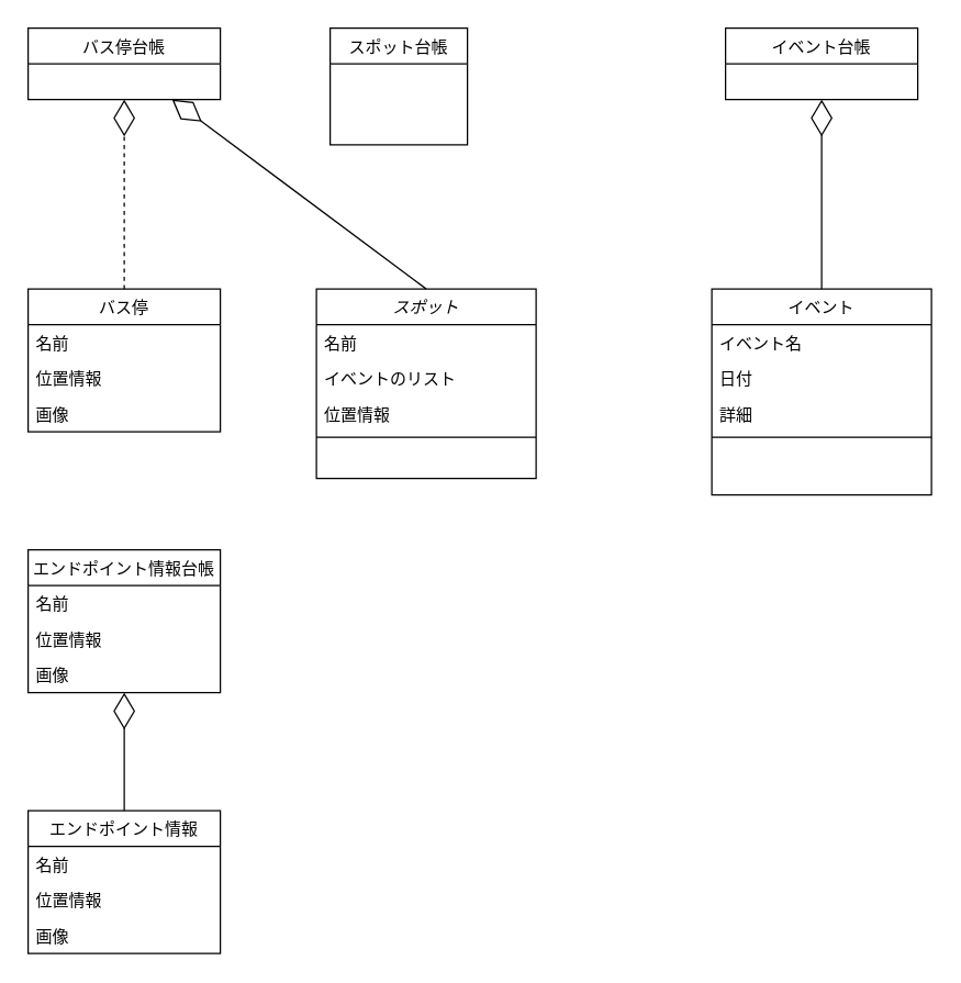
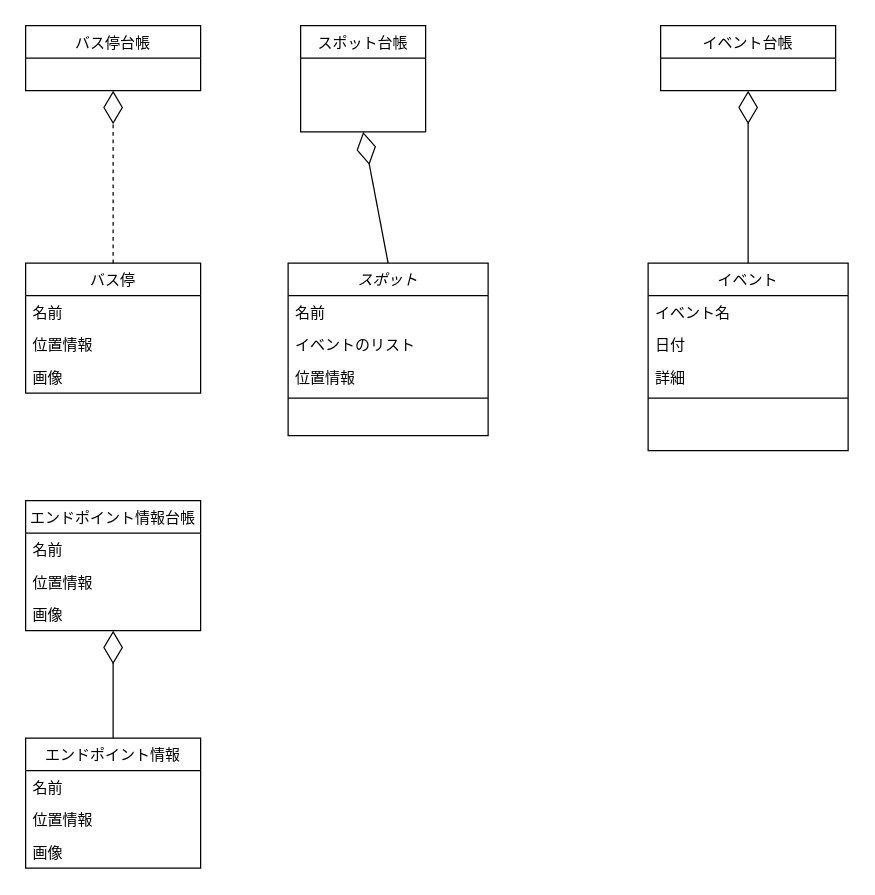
  <mxCell id="0" />
  <mxCell id="1" parent="0" />
  <mxCell id="2" value="スポット" style="swimlane;fontStyle=2;align=center;verticalAlign=top;childLayout=stackLayout;horizontal=1;startSize=26;horizontalStack=0;resizeParent=1;resizeLast=0;collapsible=1;marginBottom=0;rounded=0;shadow=0;strokeWidth=1;" parent="1" vertex="1"><mxGeometry x="230" y="210" width="160" height="138" as="geometry"><mxRectangle x="230" y="140" width="160" height="26" as="alternateBounds" /></mxGeometry></mxCell>
  <mxCell id="3" value="名前" style="text;align=left;verticalAlign=top;spacingLeft=4;spacingRight=4;overflow=hidden;rotatable=0;points=[[0,0.5],[1,0.5]];portConstraint=eastwest;" parent="2" vertex="1"><mxGeometry y="26" width="160" height="26" as="geometry" /></mxCell>
  <mxCell id="4" value="イベントのリスト" style="text;align=left;verticalAlign=top;spacingLeft=4;spacingRight=4;overflow=hidden;rotatable=0;points=[[0,0.5],[1,0.5]];portConstraint=eastwest;" vertex="1" parent="2"><mxGeometry y="52" width="160" height="26" as="geometry" /></mxCell>
  <mxCell id="5" value="位置情報" style="text;align=left;verticalAlign=top;spacingLeft=4;spacingRight=4;overflow=hidden;rotatable=0;points=[[0,0.5],[1,0.5]];portConstraint=eastwest;rounded=0;shadow=0;html=0;" parent="2" vertex="1"><mxGeometry y="78" width="160" height="26" as="geometry" /></mxCell>
  <mxCell id="6" value="" style="line;html=1;strokeWidth=1;align=left;verticalAlign=middle;spacingTop=-1;spacingLeft=3;spacingRight=3;rotatable=0;labelPosition=right;points=[];portConstraint=eastwest;" parent="2" vertex="1"><mxGeometry y="104" width="160" height="8" as="geometry" /></mxCell>
  <mxCell id="7" value="イベント" style="swimlane;fontStyle=0;align=center;verticalAlign=top;childLayout=stackLayout;horizontal=1;startSize=26;horizontalStack=0;resizeParent=1;resizeLast=0;collapsible=1;marginBottom=0;rounded=0;shadow=0;strokeWidth=1;" parent="1" vertex="1"><mxGeometry x="518" y="210" width="160" height="150" as="geometry"><mxRectangle x="550" y="140" width="160" height="26" as="alternateBounds" /></mxGeometry></mxCell>
  <mxCell id="8" value="イベント名" style="text;align=left;verticalAlign=top;spacingLeft=4;spacingRight=4;overflow=hidden;rotatable=0;points=[[0,0.5],[1,0.5]];portConstraint=eastwest;" vertex="1" parent="7"><mxGeometry y="26" width="160" height="26" as="geometry" /></mxCell>
  <mxCell id="9" value="日付" style="text;align=left;verticalAlign=top;spacingLeft=4;spacingRight=4;overflow=hidden;rotatable=0;points=[[0,0.5],[1,0.5]];portConstraint=eastwest;" vertex="1" parent="7"><mxGeometry y="52" width="160" height="26" as="geometry" /></mxCell>
  <mxCell id="10" value="詳細" style="text;align=left;verticalAlign=top;spacingLeft=4;spacingRight=4;overflow=hidden;rotatable=0;points=[[0,0.5],[1,0.5]];portConstraint=eastwest;" parent="7" vertex="1"><mxGeometry y="78" width="160" height="26" as="geometry" /></mxCell>
  <mxCell id="11" value="" style="line;html=1;strokeWidth=1;align=left;verticalAlign=middle;spacingTop=-1;spacingLeft=3;spacingRight=3;rotatable=0;labelPosition=right;points=[];portConstraint=eastwest;" parent="7" vertex="1"><mxGeometry y="104" width="160" height="8" as="geometry" /></mxCell>
  <mxCell id="12" value="イベント台帳" style="swimlane;fontStyle=0;childLayout=stackLayout;horizontal=1;startSize=26;fillColor=none;horizontalStack=0;resizeParent=1;resizeParentMax=0;resizeLast=0;collapsible=1;marginBottom=0;" vertex="1" parent="1"><mxGeometry x="528" y="20" width="140" height="52" as="geometry" /></mxCell>
  <mxCell id="13" value="バス停" style="swimlane;fontStyle=0;childLayout=stackLayout;horizontal=1;startSize=26;fillColor=none;horizontalStack=0;resizeParent=1;resizeParentMax=0;resizeLast=0;collapsible=1;marginBottom=0;" vertex="1" parent="1"><mxGeometry x="20" y="210" width="140" height="104" as="geometry" /></mxCell>
  <mxCell id="14" value="名前" style="text;strokeColor=none;fillColor=none;align=left;verticalAlign=top;spacingLeft=4;spacingRight=4;overflow=hidden;rotatable=0;points=[[0,0.5],[1,0.5]];portConstraint=eastwest;" vertex="1" parent="13"><mxGeometry y="26" width="140" height="26" as="geometry" /></mxCell>
  <mxCell id="15" value="位置情報" style="text;strokeColor=none;fillColor=none;align=left;verticalAlign=top;spacingLeft=4;spacingRight=4;overflow=hidden;rotatable=0;points=[[0,0.5],[1,0.5]];portConstraint=eastwest;" vertex="1" parent="13"><mxGeometry y="52" width="140" height="26" as="geometry" /></mxCell>
  <mxCell id="16" value="画像" style="text;strokeColor=none;fillColor=none;align=left;verticalAlign=top;spacingLeft=4;spacingRight=4;overflow=hidden;rotatable=0;points=[[0,0.5],[1,0.5]];portConstraint=eastwest;" vertex="1" parent="13"><mxGeometry y="78" width="140" height="26" as="geometry" /></mxCell>
  <mxCell id="17" value="スポット台帳" style="swimlane;fontStyle=0;childLayout=stackLayout;horizontal=1;startSize=26;fillColor=none;horizontalStack=0;resizeParent=1;resizeParentMax=0;resizeLast=0;collapsible=1;marginBottom=0;" vertex="1" parent="1"><mxGeometry x="240" y="20" width="100" height="85" as="geometry" /></mxCell>
  <mxCell id="18" value="バス停台帳" style="swimlane;fontStyle=0;childLayout=stackLayout;horizontal=1;startSize=26;fillColor=none;horizontalStack=0;resizeParent=1;resizeParentMax=0;resizeLast=0;collapsible=1;marginBottom=0;" vertex="1" parent="1"><mxGeometry x="20" y="20" width="140" height="52" as="geometry" /></mxCell>
  <mxCell id="19" value="エンドポイント情報" style="swimlane;fontStyle=0;childLayout=stackLayout;horizontal=1;startSize=26;fillColor=none;horizontalStack=0;resizeParent=1;resizeParentMax=0;resizeLast=0;collapsible=1;marginBottom=0;" vertex="1" parent="1"><mxGeometry x="20" y="590" width="140" height="104" as="geometry" /></mxCell>
  <mxCell id="20" value="名前" style="text;strokeColor=none;fillColor=none;align=left;verticalAlign=top;spacingLeft=4;spacingRight=4;overflow=hidden;rotatable=0;points=[[0,0.5],[1,0.5]];portConstraint=eastwest;" vertex="1" parent="19"><mxGeometry y="26" width="140" height="26" as="geometry" /></mxCell>
  <mxCell id="21" value="位置情報" style="text;strokeColor=none;fillColor=none;align=left;verticalAlign=top;spacingLeft=4;spacingRight=4;overflow=hidden;rotatable=0;points=[[0,0.5],[1,0.5]];portConstraint=eastwest;" vertex="1" parent="19"><mxGeometry y="52" width="140" height="26" as="geometry" /></mxCell>
  <mxCell id="22" value="画像" style="text;strokeColor=none;fillColor=none;align=left;verticalAlign=top;spacingLeft=4;spacingRight=4;overflow=hidden;rotatable=0;points=[[0,0.5],[1,0.5]];portConstraint=eastwest;" vertex="1" parent="19"><mxGeometry y="78" width="140" height="26" as="geometry" /></mxCell>
  <mxCell id="23" value="エンドポイント情報台帳" style="swimlane;fontStyle=0;childLayout=stackLayout;horizontal=1;startSize=26;fillColor=none;horizontalStack=0;resizeParent=1;resizeParentMax=0;resizeLast=0;collapsible=1;marginBottom=0;" vertex="1" parent="1"><mxGeometry x="20" y="400" width="140" height="104" as="geometry" /></mxCell>
  <mxCell id="24" value="名前" style="text;strokeColor=none;fillColor=none;align=left;verticalAlign=top;spacingLeft=4;spacingRight=4;overflow=hidden;rotatable=0;points=[[0,0.5],[1,0.5]];portConstraint=eastwest;" vertex="1" parent="23"><mxGeometry y="26" width="140" height="26" as="geometry" /></mxCell>
  <mxCell id="25" value="位置情報" style="text;strokeColor=none;fillColor=none;align=left;verticalAlign=top;spacingLeft=4;spacingRight=4;overflow=hidden;rotatable=0;points=[[0,0.5],[1,0.5]];portConstraint=eastwest;" vertex="1" parent="23"><mxGeometry y="52" width="140" height="26" as="geometry" /></mxCell>
  <mxCell id="26" value="画像" style="text;strokeColor=none;fillColor=none;align=left;verticalAlign=top;spacingLeft=4;spacingRight=4;overflow=hidden;rotatable=0;points=[[0,0.5],[1,0.5]];portConstraint=eastwest;" vertex="1" parent="23"><mxGeometry y="78" width="140" height="26" as="geometry" /></mxCell>
  <mxCell id="27" value="" style="endArrow=diamondThin;endFill=0;endSize=24;html=1;rounded=0;entryX=0.5;entryY=1;entryDx=0;entryDy=0;exitX=0.5;exitY=0;exitDx=0;exitDy=0;dashed=1;" edge="1" parent="1" source="13" target="18"><mxGeometry width="160" relative="1" as="geometry"><mxPoint x="100" y="120" as="sourcePoint" /><mxPoint x="260" y="120" as="targetPoint" /></mxGeometry></mxCell>
- <mxCell id="28" value="" style="endArrow=diamondThin;endFill=0;endSize=24;html=1;rounded=0;exitX=0.5;exitY=0;exitDx=0;exitDy=0;" edge="1" parent="1" source="2" target="18"><mxGeometry width="160" relative="1" as="geometry"><mxPoint x="310" y="200" as="sourcePoint" /><mxPoint x="260" y="120" as="targetPoint" /></mxGeometry></mxCell>
+ <mxCell id="28" value="" style="endArrow=diamondThin;endFill=0;endSize=24;html=1;rounded=0;entryX=0.5;entryY=1;entryDx=0;entryDy=0;exitX=0.5;exitY=0;exitDx=0;exitDy=0;" edge="1" parent="1" source="2" target="17"><mxGeometry width="160" relative="1" as="geometry"><mxPoint x="310" y="200" as="sourcePoint" /><mxPoint x="260" y="120" as="targetPoint" /></mxGeometry></mxCell>
  <mxCell id="29" value="" style="endArrow=diamondThin;endFill=0;endSize=24;html=1;rounded=0;exitX=0.5;exitY=0;exitDx=0;exitDy=0;entryX=0.5;entryY=1;entryDx=0;entryDy=0;" edge="1" parent="1" source="7" target="12"><mxGeometry width="160" relative="1" as="geometry"><mxPoint x="310" y="210" as="sourcePoint" /><mxPoint x="610" y="70" as="targetPoint" /><Array as="points"><mxPoint x="598" y="130" /></Array></mxGeometry></mxCell>
  <mxCell id="30" value="" style="endArrow=diamondThin;endFill=0;endSize=24;html=1;rounded=0;exitX=0.5;exitY=0;exitDx=0;exitDy=0;" edge="1" parent="1" source="19" target="26"><mxGeometry width="160" relative="1" as="geometry"><mxPoint x="66" y="560" as="sourcePoint" /><mxPoint x="226" y="560" as="targetPoint" /></mxGeometry></mxCell>
